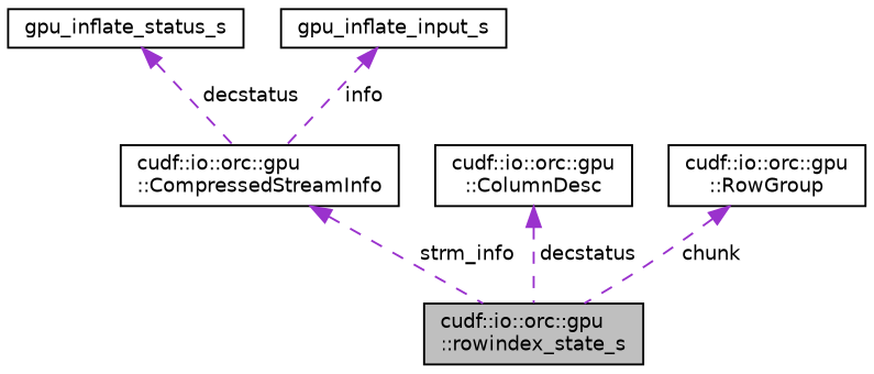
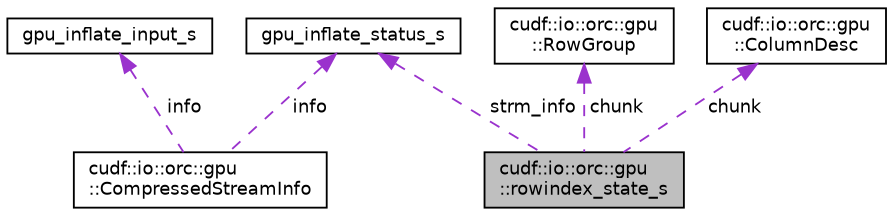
  digraph {
    rankdir=TB
    node [color=black fillcolor=white fontname=Helvetica fontsize=10 shape=record style=filled]
    edge [color=darkorchid3 dir=back fontname=Helvetica fontsize=10 labelfontname=Helvetica labelfontsize=10 style=dashed]
    n1 [fillcolor=grey75 fontcolor=black height=0.2 label="cudf::io::orc::gpu\l::rowindex_state_s" width=0.4]
    n2 [height=0.2 label="cudf::io::orc::gpu\l::CompressedStreamInfo" width=0.4]
    n3 [height=0.2 label=gpu_inflate_status_s width=0.4]
    n4 [height=0.2 label=gpu_inflate_input_s width=0.4]
    n5 [height=0.2 label="cudf::io::orc::gpu\l::ColumnDesc" width=0.4]
    n6 [height=0.2 label="cudf::io::orc::gpu\l::RowGroup" width=0.4]
-   n2 -> n1 [label=" strm_info"]
-   n3 -> n2 [label=" decstatus"]
+   n3 -> n1 [label=" strm_info"]
+   n3 -> n2 [label=" info"]
    n4 -> n2 [label=" info"]
-   n5 -> n1 [label=" decstatus"]
+   n5 -> n1 [label=" chunk"]
    n6 -> n1 [label=" chunk"]
  }
